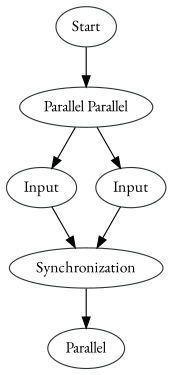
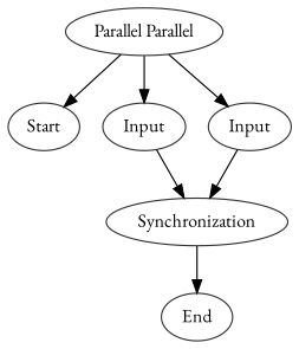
  digraph {
    fontname="EB Garamond"
    node [color="#2e3436" fontname="EB Garamond"]
    edge [fontname="EB Garamond"]
    n1 [label=Start]
    n2 [label="Parallel Parallel"]
    n3 [label=Input]
    n4 [label=Input]
    n5 [label=Synchronization]
-   n6 [label=Parallel]
-   n1 -> n2
+   n6 [label=End]
+   n2 -> n1
    n2 -> n3
    n2 -> n4
    n3 -> n5
    n4 -> n5
    n5 -> n6
  }
